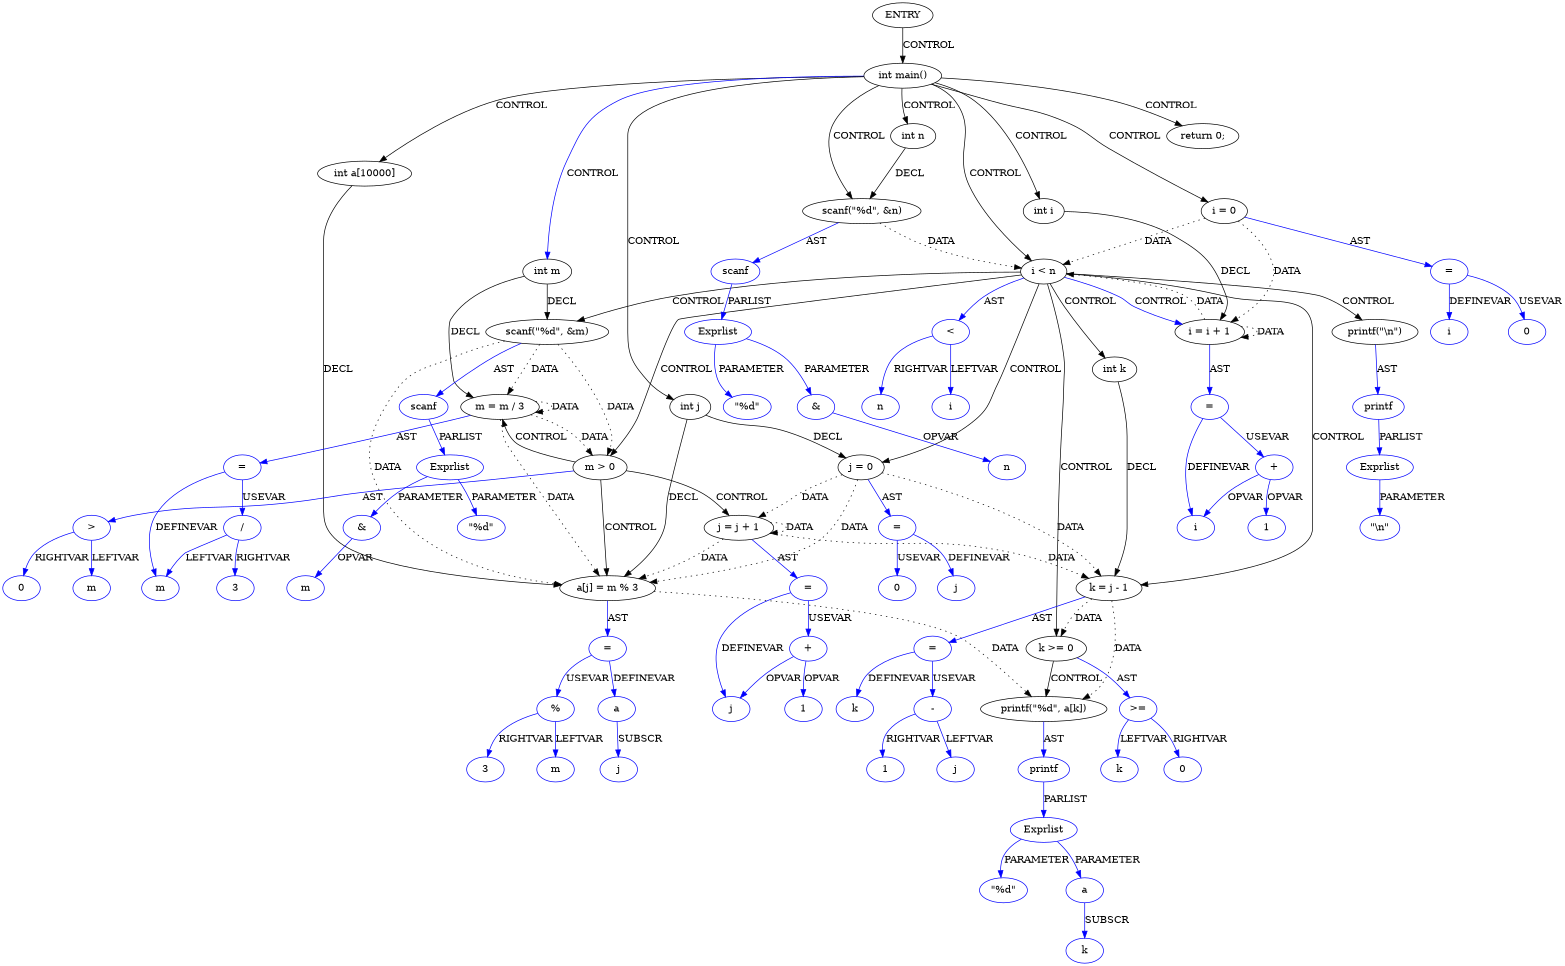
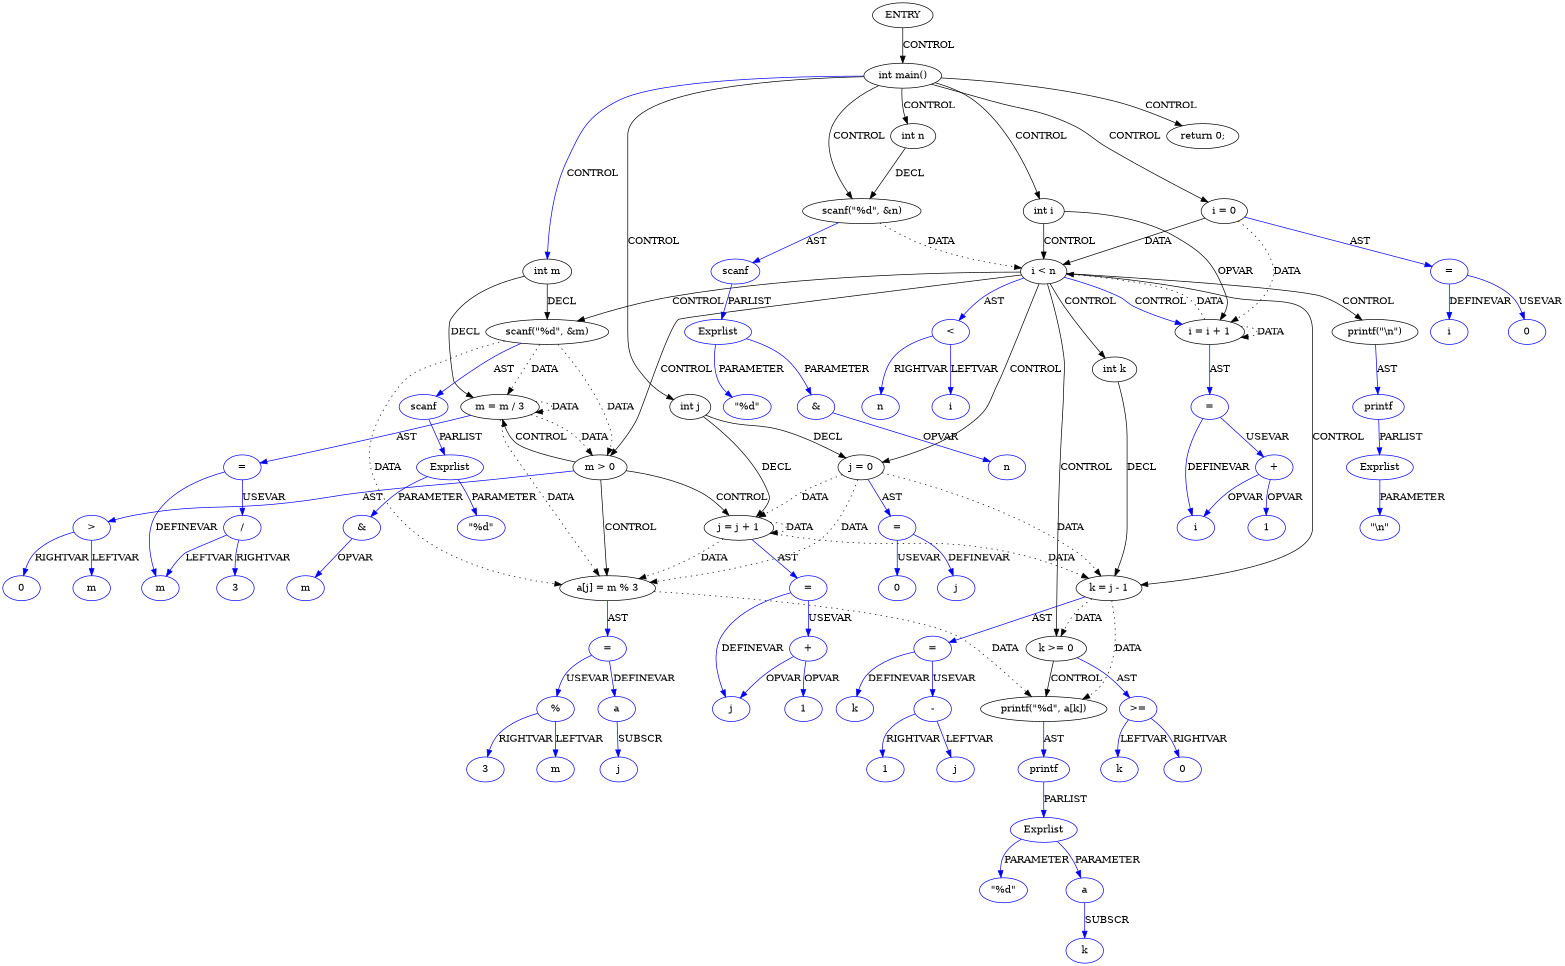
  digraph {
    node [coord=16 type=VAR color=blue]
    edge [color=blue]
    n1 [coord=-1 label=ENTRY type=ENTRY color=""]
    n2 [coord=12 label="int main()" type=CONTROL color=""]
    n3 [coord=13 label="int n" type=DECL varname=n vartype=int color=""]
    n4 [coord=13 label="int i" type=DECL varname=i vartype=int color=""]
-   n5 [coord=13 label="int a[10000]" type=DECL varname=a vartype="int[]" color=""]
    n6 [coord=14 label="int m" type=DECL varname=m vartype=int color=""]
    n7 [coord=14 label="int j" type=DECL varname=j vartype=int color=""]
    n8 [coord=15 label="scanf(\"%d\", &n)" type=CALL color=""]
    n9 [label="i = 0" type=ASSIGN color=""]
    n10 [label="i < n" type=CONTROL color=""]
    n11 [coord=30 label="return 0;" type=RETURN color=""]
    n12 [label="i = i + 1" type=ASSIGN color=""]
    n13 [coord=20 label="a[j] = m % 3" type=ASSIGN color=""]
    n14 [coord=18 label="scanf(\"%d\", &m)" type=CALL color=""]
    n15 [coord=21 label="m = m / 3" type=ASSIGN color=""]
    n16 [coord=17 label="j = 0" type=ASSIGN color=""]
    n17 [coord=22 label="j = j + 1" type=ASSIGN color=""]
    n18 [coord=15 label=scanf type=FUNCNAME]
    n19 [label="=" type=ASSIGNOP]
    n20 [coord=19 label="m > 0" type=CONTROL color=""]
    n21 [coord=24 label="int k" type=DECL varname=k vartype=int color=""]
    n22 [coord=25 label="k = j - 1" type=ASSIGN color=""]
    n23 [coord=25 label="k >= 0" type=CONTROL color=""]
    n24 [coord=28 label="printf(\"\\n\")" type=CALL color=""]
    n25 [label="<" type=OP]
    n26 [label="=" type=ASSIGNOP]
    n27 [coord=20 label="=" type=ASSIGNOP]
    n28 [coord=26 label="printf(\"%d\", a[k])" type=CALL color=""]
    n29 [coord=18 label=scanf type=FUNCNAME]
    n30 [coord=21 label="=" type=ASSIGNOP]
    n31 [coord=17 label="=" type=ASSIGNOP]
    n32 [coord=22 label="=" type=ASSIGNOP]
    n33 [coord=15 label=Exprlist type=EXPRS]
    n34 [coord=15 label="\"%d\"" type=CONST]
    n35 [coord=15 label="&" type=OP]
    n36 [coord=15 label=n]
    n37 [label=i]
    n38 [label=0 type=CONST]
    n39 [coord=19 label=">" type=OP]
    n40 [coord=25 label="=" type=ASSIGNOP]
    n41 [coord=25 label=">=" type=OP]
    n42 [coord=28 label=printf type=FUNCNAME]
    n43 [label=i]
    n44 [label=n]
    n45 [coord=17 label=j]
    n46 [coord=17 label=0 type=CONST]
    n47 [coord=18 label=Exprlist type=EXPRS]
    n48 [coord=18 label="\"%d\"" type=CONST]
    n49 [coord=18 label="&" type=OP]
    n50 [coord=18 label=m]
    n51 [coord=19 label=m]
    n52 [coord=19 label=0 type=CONST]
    n53 [coord=20 label=a]
    n54 [coord=20 label="%" type=OP]
    n55 [coord=26 label=printf type=FUNCNAME]
    n56 [coord=20 label=j]
    n57 [coord=20 label=m]
    n58 [coord=20 label=3 type=CONST]
    n59 [coord=21 label=m]
    n60 [coord=21 label="/" type=OP]
    n61 [coord=21 label=3 type=CONST]
    n62 [coord=22 label=j]
    n63 [coord=22 label="+" type=OP]
    n64 [coord=22 label=1 type=CONST]
    n65 [coord=25 label=k]
    n66 [coord=25 label="-" type=OP]
    n67 [coord=25 label=j]
    n68 [coord=25 label=1 type=CONST]
    n69 [coord=25 label=k]
    n70 [coord=25 label=0 type=CONST]
    n71 [coord=26 label=Exprlist type=EXPRS]
    n72 [coord=26 label="\"%d\"" type=CONST]
    n73 [coord=26 label=a]
    n74 [coord=26 label=k]
    n75 [coord=28 label=Exprlist type=EXPRS]
    n76 [coord=28 label="\"\\n\"" type=CONST]
    n77 [label=i]
    n78 [label="+" type=OP]
    n79 [label=1 type=CONST]
    n1 -> n2 [label=CONTROL color=""]
    n2 -> n3 [label=CONTROL color=""]
    n2 -> n4 [label=CONTROL color=""]
-   n2 -> n5 [label=CONTROL color=""]
    n2 -> n6 [label=CONTROL]
    n2 -> n7 [label=CONTROL color=""]
    n2 -> n8 [label=CONTROL color=""]
    n2 -> n9 [label=CONTROL color=""]
-   n2 -> n10 [label=CONTROL color=""]
+   n4 -> n10 [label=CONTROL color=""]
    n2 -> n11 [label=CONTROL color=""]
    n3 -> n8 [label=DECL color=""]
-   n4 -> n12 [label=DECL color=""]
-   n5 -> n13 [label=DECL color=""]
+   n4 -> n12 [label=OPVAR color=""]
    n6 -> n14 [label=DECL color=""]
    n6 -> n15 [label=DECL color=""]
    n7 -> n16 [label=DECL color=""]
-   n7 -> n13 [label=DECL color=""]
+   n7 -> n17 [label=DECL color=""]
    n8 -> n10 [label=DATA style=dotted color=""]
    n8 -> n18 [label=AST]
-   n9 -> n10 [label=DATA style=dotted color=""]
+   n9 -> n10 [label=DATA style=solid color=""]
    n9 -> n12 [label=DATA style=dotted color=""]
    n9 -> n19 [label=AST]
    n10 -> n12 [label=CONTROL]
    n10 -> n14 [label=CONTROL color=""]
    n10 -> n16 [label=CONTROL color=""]
    n10 -> n20 [label=CONTROL color=""]
    n10 -> n21 [label=CONTROL color=""]
    n10 -> n22 [label=CONTROL color=""]
    n10 -> n23 [label=CONTROL color=""]
    n10 -> n24 [label=CONTROL color=""]
    n10 -> n25 [label=AST]
    n12 -> n10 [label=DATA style=dotted color=""]
    n12 -> n12 [label=DATA style=dotted color=""]
    n12 -> n26 [label=AST]
    n13 -> n27 [label=AST]
    n13 -> n28 [label=DATA style=dotted color=""]
    n14 -> n13 [label=DATA style=dotted color=""]
    n14 -> n15 [label=DATA style=dotted color=""]
    n14 -> n20 [label=DATA style=dotted color=""]
    n14 -> n29 [label=AST]
    n15 -> n13 [label=DATA style=dotted color=""]
    n15 -> n15 [label=DATA style=dotted color=""]
    n15 -> n20 [label=DATA style=dotted color=""]
    n15 -> n30 [label=AST]
    n16 -> n13 [label=DATA style=dotted color=""]
    n16 -> n17 [label=DATA style=dotted color=""]
    n16 -> n22 [label=DATA style=dotted color=""]
    n16 -> n31 [label=AST]
    n17 -> n13 [label=DATA style=dotted color=""]
    n17 -> n17 [label=DATA style=dotted color=""]
    n17 -> n22 [label=DATA style=dotted color=""]
    n17 -> n32 [label=AST]
    n18 -> n33 [label=PARLIST]
    n19 -> n37 [label=DEFINEVAR]
    n19 -> n38 [label=USEVAR]
    n20 -> n13 [label=CONTROL color=""]
    n20 -> n15 [label=CONTROL color=""]
    n20 -> n17 [label=CONTROL color=""]
    n20 -> n39 [label=AST]
    n21 -> n22 [label=DECL color=""]
    n22 -> n23 [label=DATA style=dotted color=""]
    n22 -> n28 [label=DATA style=dotted color=""]
    n22 -> n40 [label=AST]
    n23 -> n28 [label=CONTROL color=""]
    n23 -> n41 [label=AST]
    n24 -> n42 [label=AST]
    n25 -> n43 [label=LEFTVAR]
    n25 -> n44 [label=RIGHTVAR]
    n26 -> n77 [label=DEFINEVAR]
    n26 -> n78 [label=USEVAR]
    n27 -> n53 [label=DEFINEVAR]
    n27 -> n54 [label=USEVAR]
    n28 -> n55 [label=AST]
    n29 -> n47 [label=PARLIST]
    n30 -> n59 [label=DEFINEVAR]
    n30 -> n60 [label=USEVAR]
    n31 -> n45 [label=DEFINEVAR]
    n31 -> n46 [label=USEVAR]
    n32 -> n62 [label=DEFINEVAR]
    n32 -> n63 [label=USEVAR]
    n33 -> n34 [label=PARAMETER]
    n33 -> n35 [label=PARAMETER]
    n35 -> n36 [label=OPVAR]
    n39 -> n51 [label=LEFTVAR]
    n39 -> n52 [label=RIGHTVAR]
    n40 -> n65 [label=DEFINEVAR]
    n40 -> n66 [label=USEVAR]
    n41 -> n69 [label=LEFTVAR]
    n41 -> n70 [label=RIGHTVAR]
    n42 -> n75 [label=PARLIST]
    n47 -> n48 [label=PARAMETER]
    n47 -> n49 [label=PARAMETER]
    n49 -> n50 [label=OPVAR]
    n53 -> n56 [label=SUBSCR]
    n54 -> n57 [label=LEFTVAR]
    n54 -> n58 [label=RIGHTVAR]
    n55 -> n71 [label=PARLIST]
    n60 -> n59 [label=LEFTVAR]
    n60 -> n61 [label=RIGHTVAR]
    n63 -> n62 [label=OPVAR]
    n63 -> n64 [label=OPVAR]
    n66 -> n67 [label=LEFTVAR]
    n66 -> n68 [label=RIGHTVAR]
    n71 -> n72 [label=PARAMETER]
    n71 -> n73 [label=PARAMETER]
    n73 -> n74 [label=SUBSCR]
    n75 -> n76 [label=PARAMETER]
    n78 -> n77 [label=OPVAR]
    n78 -> n79 [label=OPVAR]
  }
